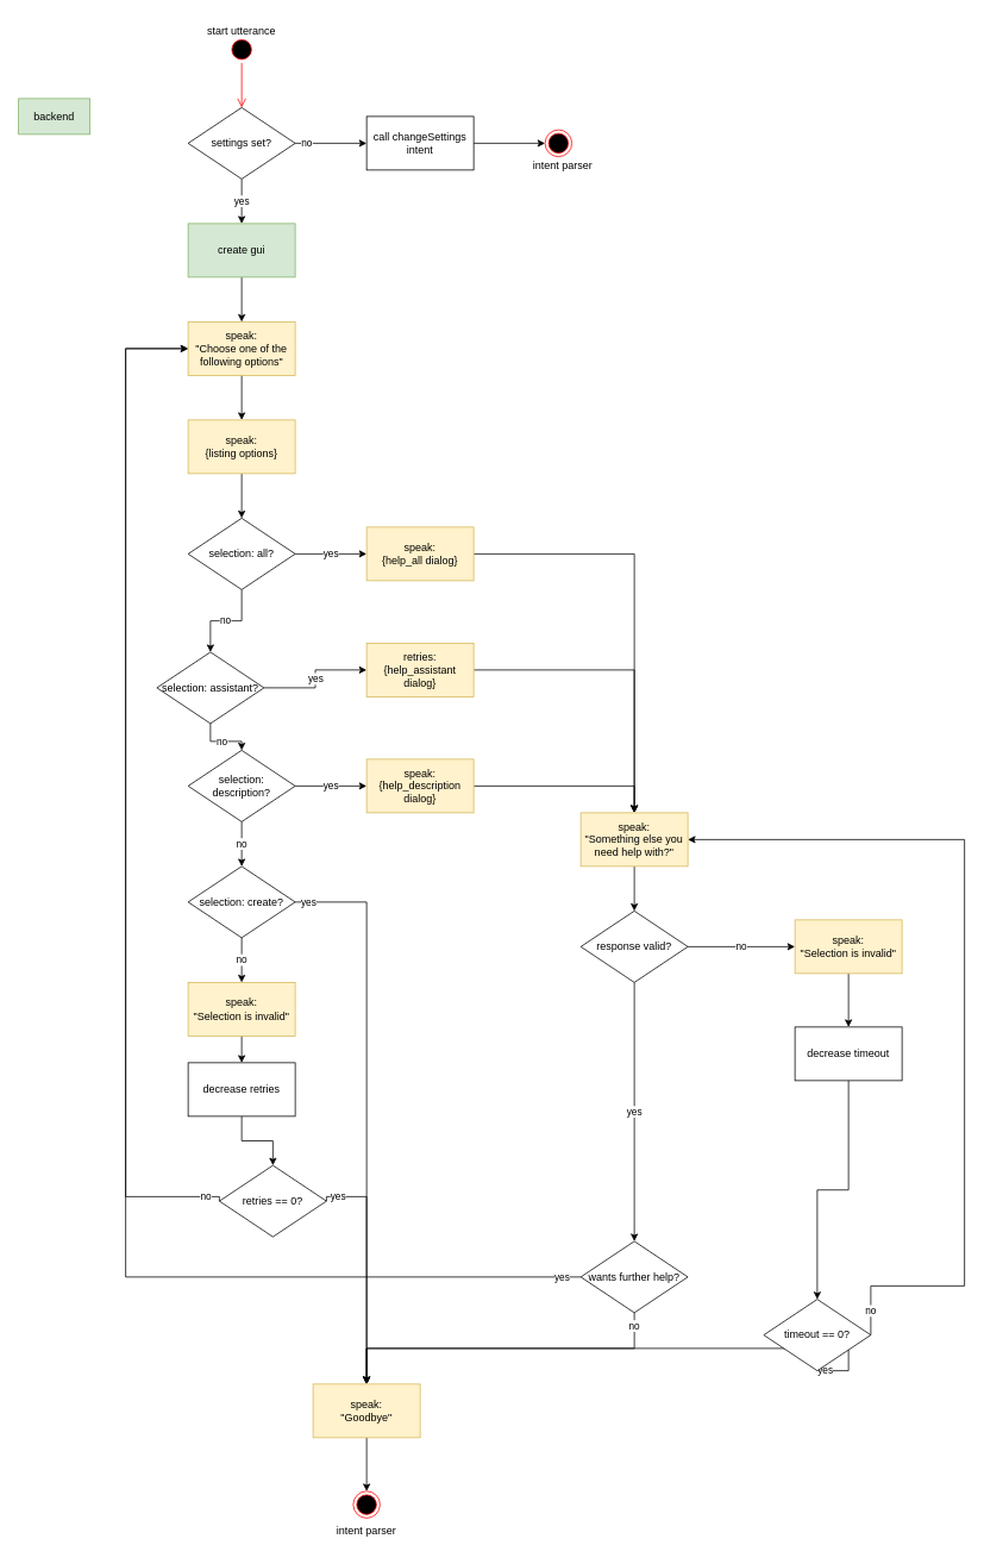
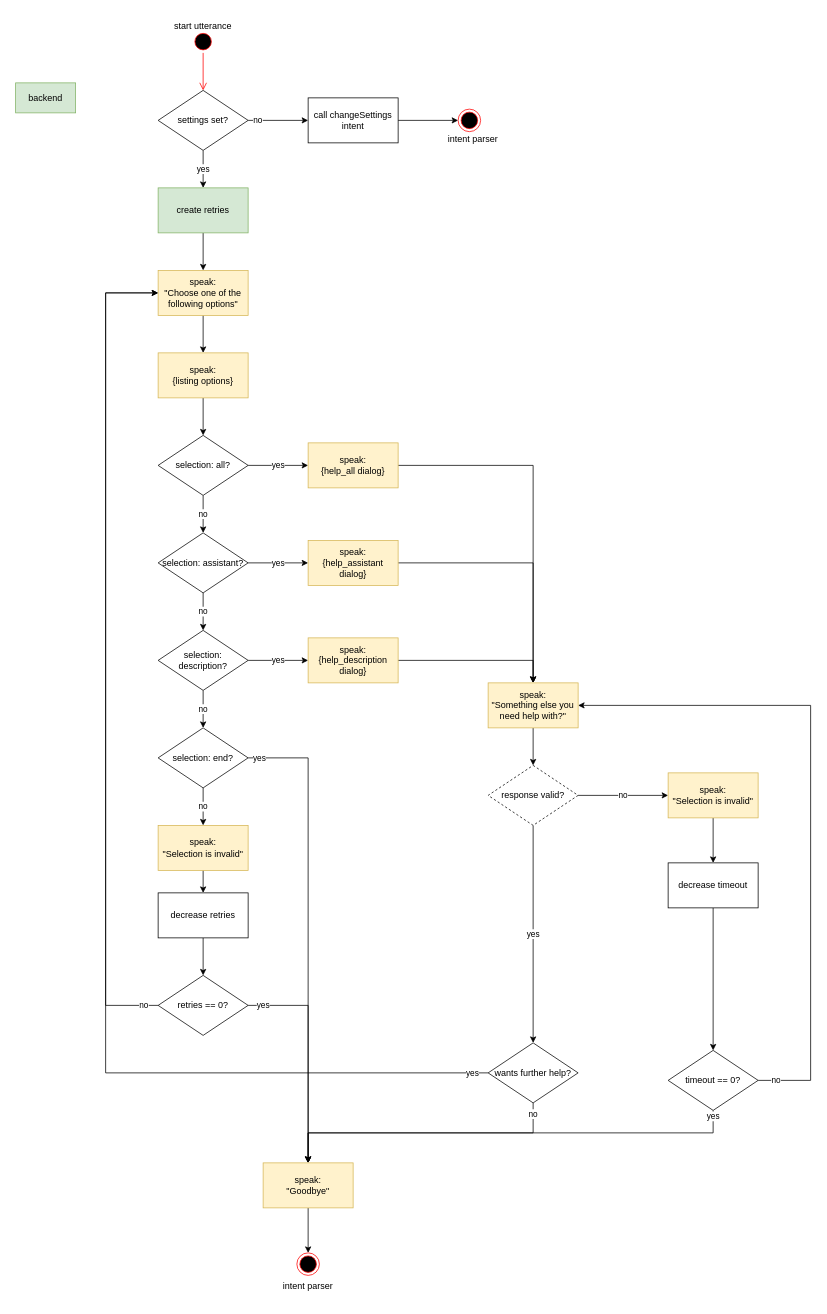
  <mxCell id="0" />
  <mxCell id="1" parent="0" />
  <mxCell id="2" style="edgeStyle=orthogonalEdgeStyle;rounded=0;orthogonalLoop=1;jettySize=auto;html=1;exitX=0.5;exitY=1;exitDx=0;exitDy=0;entryX=0.5;entryY=0;entryDx=0;entryDy=0;" parent="1" source="3" target="16" edge="1"><mxGeometry relative="1" as="geometry"><mxPoint x="270" y="360" as="targetPoint" /></mxGeometry></mxCell>
- <mxCell id="3" value="create gui" style="rounded=0;whiteSpace=wrap;html=1;fillColor=#d5e8d4;strokeColor=#82b366;" parent="1" vertex="1"><mxGeometry x="210" y="250" width="120" height="60" as="geometry" /></mxCell>
+ <mxCell id="3" value="create retries" style="rounded=0;whiteSpace=wrap;html=1;fillColor=#d5e8d4;strokeColor=#82b366;" parent="1" vertex="1"><mxGeometry x="210" y="250" width="120" height="60" as="geometry" /></mxCell>
  <mxCell id="4" value="backend" style="rounded=0;whiteSpace=wrap;html=1;fillColor=#d5e8d4;strokeColor=#82b366;" parent="1" vertex="1"><mxGeometry x="20" width="80" height="40" as="geometry" y="110" /></mxCell>
  <mxCell id="5" value="" style="ellipse;html=1;shape=startState;fillColor=#000000;strokeColor=#ff0000;" parent="1" vertex="1"><mxGeometry x="255" y="40" width="30" height="30" as="geometry" /></mxCell>
  <mxCell id="6" value="" style="edgeStyle=orthogonalEdgeStyle;html=1;verticalAlign=bottom;endArrow=open;endSize=8;strokeColor=#ff0000;rounded=0;entryX=0.5;entryY=0;entryDx=0;entryDy=0;" parent="1" source="5" target="10" edge="1"><mxGeometry relative="1" as="geometry"><mxPoint x="270" y="120" as="targetPoint" /></mxGeometry></mxCell>
  <mxCell id="7" value="start utterance" style="text;html=1;strokeColor=none;fillColor=none;align=center;verticalAlign=middle;whiteSpace=wrap;rounded=0;" parent="1" vertex="1"><mxGeometry x="210" y="20" width="120" height="30" as="geometry" /></mxCell>
  <mxCell id="8" value="no" style="edgeStyle=orthogonalEdgeStyle;rounded=0;orthogonalLoop=1;jettySize=auto;html=1;exitX=1;exitY=0.5;exitDx=0;exitDy=0;entryX=0;entryY=0.5;entryDx=0;entryDy=0;" parent="1" source="10" target="12" edge="1"><mxGeometry x="-0.667" relative="1" as="geometry"><mxPoint as="offset" /></mxGeometry></mxCell>
  <mxCell id="9" value="yes" style="edgeStyle=orthogonalEdgeStyle;rounded=0;orthogonalLoop=1;jettySize=auto;html=1;exitX=0.5;exitY=1;exitDx=0;exitDy=0;entryX=0.5;entryY=0;entryDx=0;entryDy=0;" parent="1" source="10" target="3" edge="1"><mxGeometry relative="1" as="geometry" /></mxCell>
  <mxCell id="10" value="settings set?" style="rhombus;whiteSpace=wrap;html=1;" parent="1" vertex="1"><mxGeometry x="210" y="120" width="120" height="80" as="geometry" /></mxCell>
  <mxCell id="11" style="edgeStyle=orthogonalEdgeStyle;rounded=0;orthogonalLoop=1;jettySize=auto;html=1;exitX=1;exitY=0.5;exitDx=0;exitDy=0;entryX=0;entryY=0.5;entryDx=0;entryDy=0;" parent="1" source="12" target="13" edge="1"><mxGeometry relative="1" as="geometry" /></mxCell>
  <mxCell id="12" value="call changeSettings intent" style="rounded=0;whiteSpace=wrap;html=1;" parent="1" vertex="1"><mxGeometry x="410" y="130" width="120" height="60" as="geometry" /></mxCell>
  <mxCell id="13" value="" style="ellipse;html=1;shape=endState;fillColor=#000000;strokeColor=#ff0000;" parent="1" vertex="1"><mxGeometry x="610" y="145" width="30" height="30" as="geometry" /></mxCell>
  <mxCell id="14" value="intent parser" style="text;html=1;strokeColor=none;fillColor=none;align=center;verticalAlign=middle;whiteSpace=wrap;rounded=0;" parent="1" vertex="1"><mxGeometry x="570" y="170" width="120" height="30" as="geometry" /></mxCell>
  <mxCell id="15" style="edgeStyle=orthogonalEdgeStyle;rounded=0;orthogonalLoop=1;jettySize=auto;html=1;exitX=0.5;exitY=1;exitDx=0;exitDy=0;entryX=0.5;entryY=0;entryDx=0;entryDy=0;" parent="1" source="16" target="18" edge="1"><mxGeometry relative="1" as="geometry" /></mxCell>
  <mxCell id="16" value="speak:&lt;br&gt;&quot;Choose one of the following options&quot;" style="rounded=0;whiteSpace=wrap;html=1;fillColor=#fff2cc;strokeColor=#d6b656;" parent="1" vertex="1"><mxGeometry x="210" y="360" width="120" height="60" as="geometry" /></mxCell>
  <mxCell id="17" style="edgeStyle=orthogonalEdgeStyle;rounded=0;orthogonalLoop=1;jettySize=auto;html=1;exitX=0.5;exitY=1;exitDx=0;exitDy=0;entryX=0.5;entryY=0;entryDx=0;entryDy=0;" parent="1" source="18" target="21" edge="1"><mxGeometry relative="1" as="geometry" /></mxCell>
  <mxCell id="18" value="speak:&lt;br&gt;{listing options}" style="rounded=0;whiteSpace=wrap;html=1;fillColor=#fff2cc;strokeColor=#d6b656;" parent="1" vertex="1"><mxGeometry x="210" y="470" width="120" height="60" as="geometry" /></mxCell>
  <mxCell id="19" value="no" style="edgeStyle=orthogonalEdgeStyle;rounded=0;orthogonalLoop=1;jettySize=auto;html=1;exitX=0.5;exitY=1;exitDx=0;exitDy=0;entryX=0.5;entryY=0;entryDx=0;entryDy=0;" parent="1" source="21" target="23" edge="1"><mxGeometry relative="1" as="geometry" /></mxCell>
  <mxCell id="20" value="yes" style="edgeStyle=orthogonalEdgeStyle;rounded=0;orthogonalLoop=1;jettySize=auto;html=1;exitX=1;exitY=0.5;exitDx=0;exitDy=0;entryX=0;entryY=0.5;entryDx=0;entryDy=0;" parent="1" source="21" target="31" edge="1"><mxGeometry relative="1" as="geometry" /></mxCell>
  <mxCell id="21" value="selection: all?" style="rhombus;whiteSpace=wrap;html=1;" parent="1" vertex="1"><mxGeometry x="210" y="580" width="120" height="80" as="geometry" /></mxCell>
  <mxCell id="22" value="no" style="edgeStyle=orthogonalEdgeStyle;rounded=0;orthogonalLoop=1;jettySize=auto;html=1;exitX=0.5;exitY=1;exitDx=0;exitDy=0;entryX=0.5;entryY=0;entryDx=0;entryDy=0;" parent="1" source="23" target="25" edge="1"><mxGeometry relative="1" as="geometry" /></mxCell>
- <mxCell id="23" value="selection: assistant?" style="rhombus;whiteSpace=wrap;html=1;" parent="1" vertex="1"><mxGeometry x="175" y="730" width="120" height="80" as="geometry" /></mxCell>
+ <mxCell id="23" value="selection: assistant?" style="rhombus;whiteSpace=wrap;html=1;" parent="1" vertex="1"><mxGeometry x="210" y="710" width="120" height="80" as="geometry" /></mxCell>
  <mxCell id="24" value="no" style="edgeStyle=orthogonalEdgeStyle;rounded=0;orthogonalLoop=1;jettySize=auto;html=1;exitX=0.5;exitY=1;exitDx=0;exitDy=0;entryX=0.5;entryY=0;entryDx=0;entryDy=0;" parent="1" source="25" target="27" edge="1"><mxGeometry relative="1" as="geometry" /></mxCell>
  <mxCell id="25" value="selection: description?" style="rhombus;whiteSpace=wrap;html=1;" parent="1" vertex="1"><mxGeometry x="210" y="840" width="120" height="80" as="geometry" /></mxCell>
  <mxCell id="26" value="no" style="edgeStyle=orthogonalEdgeStyle;rounded=0;orthogonalLoop=1;jettySize=auto;html=1;exitX=0.5;exitY=1;exitDx=0;exitDy=0;entryX=0.5;entryY=0;entryDx=0;entryDy=0;" parent="1" source="27" target="29" edge="1"><mxGeometry relative="1" as="geometry" /></mxCell>
- <mxCell id="27" value="selection: create?" style="rhombus;whiteSpace=wrap;html=1;" parent="1" vertex="1"><mxGeometry x="210" y="970" width="120" height="80" as="geometry" /></mxCell>
+ <mxCell id="27" value="selection: end?" style="rhombus;whiteSpace=wrap;html=1;" parent="1" vertex="1"><mxGeometry x="210" y="970" width="120" height="80" as="geometry" /></mxCell>
  <mxCell id="28" style="edgeStyle=orthogonalEdgeStyle;rounded=0;orthogonalLoop=1;jettySize=auto;html=1;exitX=0.5;exitY=1;exitDx=0;exitDy=0;entryX=0.5;entryY=0;entryDx=0;entryDy=0;" parent="1" source="29" target="52" edge="1"><mxGeometry relative="1" as="geometry" /></mxCell>
  <mxCell id="29" value="speak:&lt;br&gt;&quot;Selection is invalid&quot;" style="rounded=0;whiteSpace=wrap;html=1;fillColor=#fff2cc;strokeColor=#d6b656;" parent="1" vertex="1"><mxGeometry x="210" y="1100" width="120" height="60" as="geometry" /></mxCell>
  <mxCell id="30" style="edgeStyle=orthogonalEdgeStyle;rounded=0;orthogonalLoop=1;jettySize=auto;html=1;exitX=1;exitY=0.5;exitDx=0;exitDy=0;entryX=0.5;entryY=0;entryDx=0;entryDy=0;" parent="1" source="31" target="48" edge="1"><mxGeometry relative="1" as="geometry"><mxPoint x="630" y="1230" as="targetPoint" /></mxGeometry></mxCell>
  <mxCell id="31" value="speak:&lt;br&gt;{help_all dialog}" style="rounded=0;whiteSpace=wrap;html=1;fillColor=#fff2cc;strokeColor=#d6b656;" parent="1" vertex="1"><mxGeometry x="410" y="590" width="120" height="60" as="geometry" /></mxCell>
  <mxCell id="32" value="yes" style="edgeStyle=orthogonalEdgeStyle;rounded=0;orthogonalLoop=1;jettySize=auto;html=1;exitX=1;exitY=0.5;exitDx=0;exitDy=0;entryX=0;entryY=0.5;entryDx=0;entryDy=0;" parent="1" source="23" target="34" edge="1"><mxGeometry relative="1" as="geometry"><mxPoint x="330" y="750" as="sourcePoint" /></mxGeometry></mxCell>
  <mxCell id="33" style="edgeStyle=orthogonalEdgeStyle;rounded=0;orthogonalLoop=1;jettySize=auto;html=1;exitX=1;exitY=0.5;exitDx=0;exitDy=0;entryX=0.5;entryY=0;entryDx=0;entryDy=0;" parent="1" source="34" target="48" edge="1"><mxGeometry relative="1" as="geometry"><mxPoint x="630" y="1230" as="targetPoint" /></mxGeometry></mxCell>
- <mxCell id="34" value="retries:&lt;br&gt;{help_assistant dialog}" style="rounded=0;whiteSpace=wrap;html=1;fillColor=#fff2cc;strokeColor=#d6b656;" parent="1" vertex="1"><mxGeometry x="410" y="720" width="120" height="60" as="geometry" /></mxCell>
+ <mxCell id="34" value="speak:&lt;br&gt;{help_assistant dialog}" style="rounded=0;whiteSpace=wrap;html=1;fillColor=#fff2cc;strokeColor=#d6b656;" parent="1" vertex="1"><mxGeometry x="410" y="720" width="120" height="60" as="geometry" /></mxCell>
  <mxCell id="35" value="yes" style="edgeStyle=orthogonalEdgeStyle;rounded=0;orthogonalLoop=1;jettySize=auto;html=1;exitX=1;exitY=0.5;exitDx=0;exitDy=0;entryX=0;entryY=0.5;entryDx=0;entryDy=0;" parent="1" source="25" target="37" edge="1"><mxGeometry relative="1" as="geometry"><mxPoint x="330" y="880" as="sourcePoint" /></mxGeometry></mxCell>
  <mxCell id="36" style="edgeStyle=orthogonalEdgeStyle;rounded=0;orthogonalLoop=1;jettySize=auto;html=1;exitX=1;exitY=0.5;exitDx=0;exitDy=0;entryX=0.5;entryY=0;entryDx=0;entryDy=0;" parent="1" source="37" target="48" edge="1"><mxGeometry relative="1" as="geometry"><mxPoint x="630" y="1230" as="targetPoint" /></mxGeometry></mxCell>
  <mxCell id="37" value="speak:&lt;br&gt;{help_description dialog}" style="rounded=0;whiteSpace=wrap;html=1;fillColor=#fff2cc;strokeColor=#d6b656;" parent="1" vertex="1"><mxGeometry x="410" y="850" width="120" height="60" as="geometry" /></mxCell>
  <mxCell id="38" value="yes" style="edgeStyle=orthogonalEdgeStyle;rounded=0;orthogonalLoop=1;jettySize=auto;html=1;exitX=1;exitY=0.5;exitDx=0;exitDy=0;entryX=0.5;entryY=0;entryDx=0;entryDy=0;" parent="1" source="27" target="40" edge="1"><mxGeometry x="-0.952" relative="1" as="geometry"><mxPoint x="330" y="1010" as="sourcePoint" /><Array as="points"><mxPoint x="410" y="1010" /></Array><mxPoint as="offset" /></mxGeometry></mxCell>
  <mxCell id="39" style="edgeStyle=orthogonalEdgeStyle;rounded=0;orthogonalLoop=1;jettySize=auto;html=1;exitX=0.5;exitY=1;exitDx=0;exitDy=0;entryX=0.5;entryY=0;entryDx=0;entryDy=0;" parent="1" source="40" target="41" edge="1"><mxGeometry relative="1" as="geometry" /></mxCell>
  <mxCell id="40" value="speak:&lt;br&gt;&quot;Goodbye&quot;" style="rounded=0;whiteSpace=wrap;html=1;fillColor=#fff2cc;strokeColor=#d6b656;" parent="1" vertex="1"><mxGeometry x="350" y="1550" width="120" height="60" as="geometry" /></mxCell>
  <mxCell id="41" value="" style="ellipse;html=1;shape=endState;fillColor=#000000;strokeColor=#ff0000;" parent="1" vertex="1"><mxGeometry x="395" y="1670" width="30" height="30" as="geometry" /></mxCell>
  <mxCell id="42" value="intent parser" style="text;html=1;strokeColor=none;fillColor=none;align=center;verticalAlign=middle;whiteSpace=wrap;rounded=0;" parent="1" vertex="1"><mxGeometry x="350" y="1700" width="120" height="30" as="geometry" /></mxCell>
  <mxCell id="43" value="yes" style="edgeStyle=orthogonalEdgeStyle;rounded=0;orthogonalLoop=1;jettySize=auto;html=1;exitX=0.5;exitY=1;exitDx=0;exitDy=0;entryX=0.5;entryY=0;entryDx=0;entryDy=0;" parent="1" source="50" target="46" edge="1"><mxGeometry relative="1" as="geometry"><mxPoint x="710" y="1290" as="sourcePoint" /></mxGeometry></mxCell>
  <mxCell id="44" value="no" style="edgeStyle=orthogonalEdgeStyle;rounded=0;orthogonalLoop=1;jettySize=auto;html=1;entryX=0.5;entryY=0;entryDx=0;entryDy=0;exitX=0.5;exitY=1;exitDx=0;exitDy=0;" parent="1" source="46" target="40" edge="1"><mxGeometry x="-0.923" relative="1" as="geometry"><mxPoint as="offset" /><mxPoint x="560" y="1380" as="sourcePoint" /><Array as="points"><mxPoint x="710" y="1510" /><mxPoint x="410" y="1510" /></Array></mxGeometry></mxCell>
  <mxCell id="45" value="yes" style="edgeStyle=orthogonalEdgeStyle;rounded=0;orthogonalLoop=1;jettySize=auto;html=1;entryX=0;entryY=0.5;entryDx=0;entryDy=0;exitX=0;exitY=0.5;exitDx=0;exitDy=0;" edge="1" parent="1" source="46" target="16"><mxGeometry x="-0.974" relative="1" as="geometry"><mxPoint x="550" y="1430" as="sourcePoint" /><Array as="points"><mxPoint x="140" y="1430" /><mxPoint x="140" y="390" /></Array><mxPoint as="offset" /></mxGeometry></mxCell>
  <mxCell id="46" value="wants further help?" style="rhombus;whiteSpace=wrap;html=1;" parent="1" vertex="1"><mxGeometry x="650" y="1390" width="120" height="80" as="geometry" /></mxCell>
  <mxCell id="47" style="edgeStyle=orthogonalEdgeStyle;rounded=0;orthogonalLoop=1;jettySize=auto;html=1;exitX=0.5;exitY=1;exitDx=0;exitDy=0;entryX=0.5;entryY=0;entryDx=0;entryDy=0;" parent="1" source="48" target="50" edge="1"><mxGeometry relative="1" as="geometry" /></mxCell>
  <mxCell id="48" value="speak:&lt;br&gt;&quot;Something else you need help with?&quot;" style="rounded=0;whiteSpace=wrap;html=1;fillColor=#fff2cc;strokeColor=#d6b656;" parent="1" vertex="1"><mxGeometry x="650" y="910" width="120" height="60" as="geometry" /></mxCell>
  <mxCell id="49" value="no" style="edgeStyle=orthogonalEdgeStyle;rounded=0;orthogonalLoop=1;jettySize=auto;html=1;exitX=1;exitY=0.5;exitDx=0;exitDy=0;entryX=0;entryY=0.5;entryDx=0;entryDy=0;" parent="1" source="50" target="54" edge="1"><mxGeometry relative="1" as="geometry" /></mxCell>
- <mxCell id="50" value="response valid?" style="rhombus;whiteSpace=wrap;html=1;" parent="1" vertex="1"><mxGeometry x="650" y="1020" width="120" height="80" as="geometry" /></mxCell>
+ <mxCell id="50" value="response valid?" style="rhombus;whiteSpace=wrap;html=1;dashed=1;" parent="1" vertex="1"><mxGeometry x="650" y="1020" width="120" height="80" as="geometry" /></mxCell>
  <mxCell id="51" style="edgeStyle=orthogonalEdgeStyle;rounded=0;orthogonalLoop=1;jettySize=auto;html=1;exitX=0.5;exitY=1;exitDx=0;exitDy=0;entryX=0.5;entryY=0;entryDx=0;entryDy=0;" parent="1" source="52" target="63" edge="1"><mxGeometry relative="1" as="geometry" /></mxCell>
  <mxCell id="52" value="decrease retries" style="rounded=0;whiteSpace=wrap;html=1;" parent="1" vertex="1"><mxGeometry x="210" y="1190" width="120" height="60" as="geometry" /></mxCell>
  <mxCell id="53" style="edgeStyle=orthogonalEdgeStyle;rounded=0;orthogonalLoop=1;jettySize=auto;html=1;exitX=0.5;exitY=1;exitDx=0;exitDy=0;entryX=0.5;entryY=0;entryDx=0;entryDy=0;" parent="1" source="54" target="56" edge="1"><mxGeometry relative="1" as="geometry" /></mxCell>
  <mxCell id="54" value="speak:&lt;br&gt;&quot;Selection is invalid&quot;" style="rounded=0;whiteSpace=wrap;html=1;fillColor=#fff2cc;strokeColor=#d6b656;" parent="1" vertex="1"><mxGeometry x="890" y="1030" width="120" height="60" as="geometry" /></mxCell>
  <mxCell id="55" style="edgeStyle=orthogonalEdgeStyle;rounded=0;orthogonalLoop=1;jettySize=auto;html=1;exitX=0.5;exitY=1;exitDx=0;exitDy=0;entryX=0.5;entryY=0;entryDx=0;entryDy=0;" parent="1" source="56" target="59" edge="1"><mxGeometry relative="1" as="geometry" /></mxCell>
  <mxCell id="56" value="decrease timeout" style="rounded=0;whiteSpace=wrap;html=1;" parent="1" vertex="1"><mxGeometry x="890" y="1150" width="120" height="60" as="geometry" /></mxCell>
  <mxCell id="57" value="yes" style="edgeStyle=orthogonalEdgeStyle;rounded=0;orthogonalLoop=1;jettySize=auto;html=1;exitX=0.5;exitY=1;exitDx=0;exitDy=0;entryX=0.5;entryY=0;entryDx=0;entryDy=0;" parent="1" source="59" target="40" edge="1"><mxGeometry x="-0.973" relative="1" as="geometry"><mxPoint as="offset" /><Array as="points"><mxPoint x="950" y="1510" /><mxPoint x="410" y="1510" /></Array></mxGeometry></mxCell>
  <mxCell id="58" value="no" style="edgeStyle=orthogonalEdgeStyle;rounded=0;orthogonalLoop=1;jettySize=auto;html=1;exitX=1;exitY=0.5;exitDx=0;exitDy=0;entryX=1;entryY=0.5;entryDx=0;entryDy=0;" parent="1" source="59" target="48" edge="1"><mxGeometry x="-0.945" relative="1" as="geometry"><Array as="points"><mxPoint x="1080" y="1440" /><mxPoint x="1080" y="940" /></Array><mxPoint as="offset" /></mxGeometry></mxCell>
- <mxCell id="59" value="timeout == 0?" style="rhombus;whiteSpace=wrap;html=1;" parent="1" vertex="1"><mxGeometry x="855" y="1455" width="120" height="80" as="geometry" /></mxCell>
+ <mxCell id="59" value="timeout == 0?" style="rhombus;whiteSpace=wrap;html=1;" parent="1" vertex="1"><mxGeometry x="890" y="1400" width="120" height="80" as="geometry" /></mxCell>
  <mxCell id="60" value="yes" style="edgeStyle=orthogonalEdgeStyle;rounded=0;orthogonalLoop=1;jettySize=auto;html=1;exitX=1;exitY=0.5;exitDx=0;exitDy=0;entryX=0.5;entryY=0;entryDx=0;entryDy=0;" parent="1" source="63" target="40" edge="1"><mxGeometry x="-0.864" relative="1" as="geometry"><mxPoint as="offset" /><Array as="points"><mxPoint x="410" y="1340" /></Array></mxGeometry></mxCell>
  <mxCell id="61" style="edgeStyle=orthogonalEdgeStyle;rounded=0;orthogonalLoop=1;jettySize=auto;html=1;exitX=0;exitY=0.5;exitDx=0;exitDy=0;entryX=0;entryY=0.5;entryDx=0;entryDy=0;" parent="1" source="63" target="16" edge="1"><mxGeometry relative="1" as="geometry"><Array as="points"><mxPoint x="140" y="1340" /><mxPoint x="140" y="390" /></Array></mxGeometry></mxCell>
  <mxCell id="62" value="no" style="edgeLabel;html=1;align=center;verticalAlign=middle;resizable=0;points=[];" parent="61" vertex="1" connectable="0"><mxGeometry x="-0.963" y="-1" relative="1" as="geometry"><mxPoint as="offset" /></mxGeometry></mxCell>
- <mxCell id="63" value="retries == 0?" style="rhombus;whiteSpace=wrap;html=1;" parent="1" vertex="1"><mxGeometry x="245" y="1305" width="120" height="80" as="geometry" /></mxCell>
+ <mxCell id="63" value="retries == 0?" style="rhombus;whiteSpace=wrap;html=1;" parent="1" vertex="1"><mxGeometry x="210" y="1300" width="120" height="80" as="geometry" /></mxCell>
